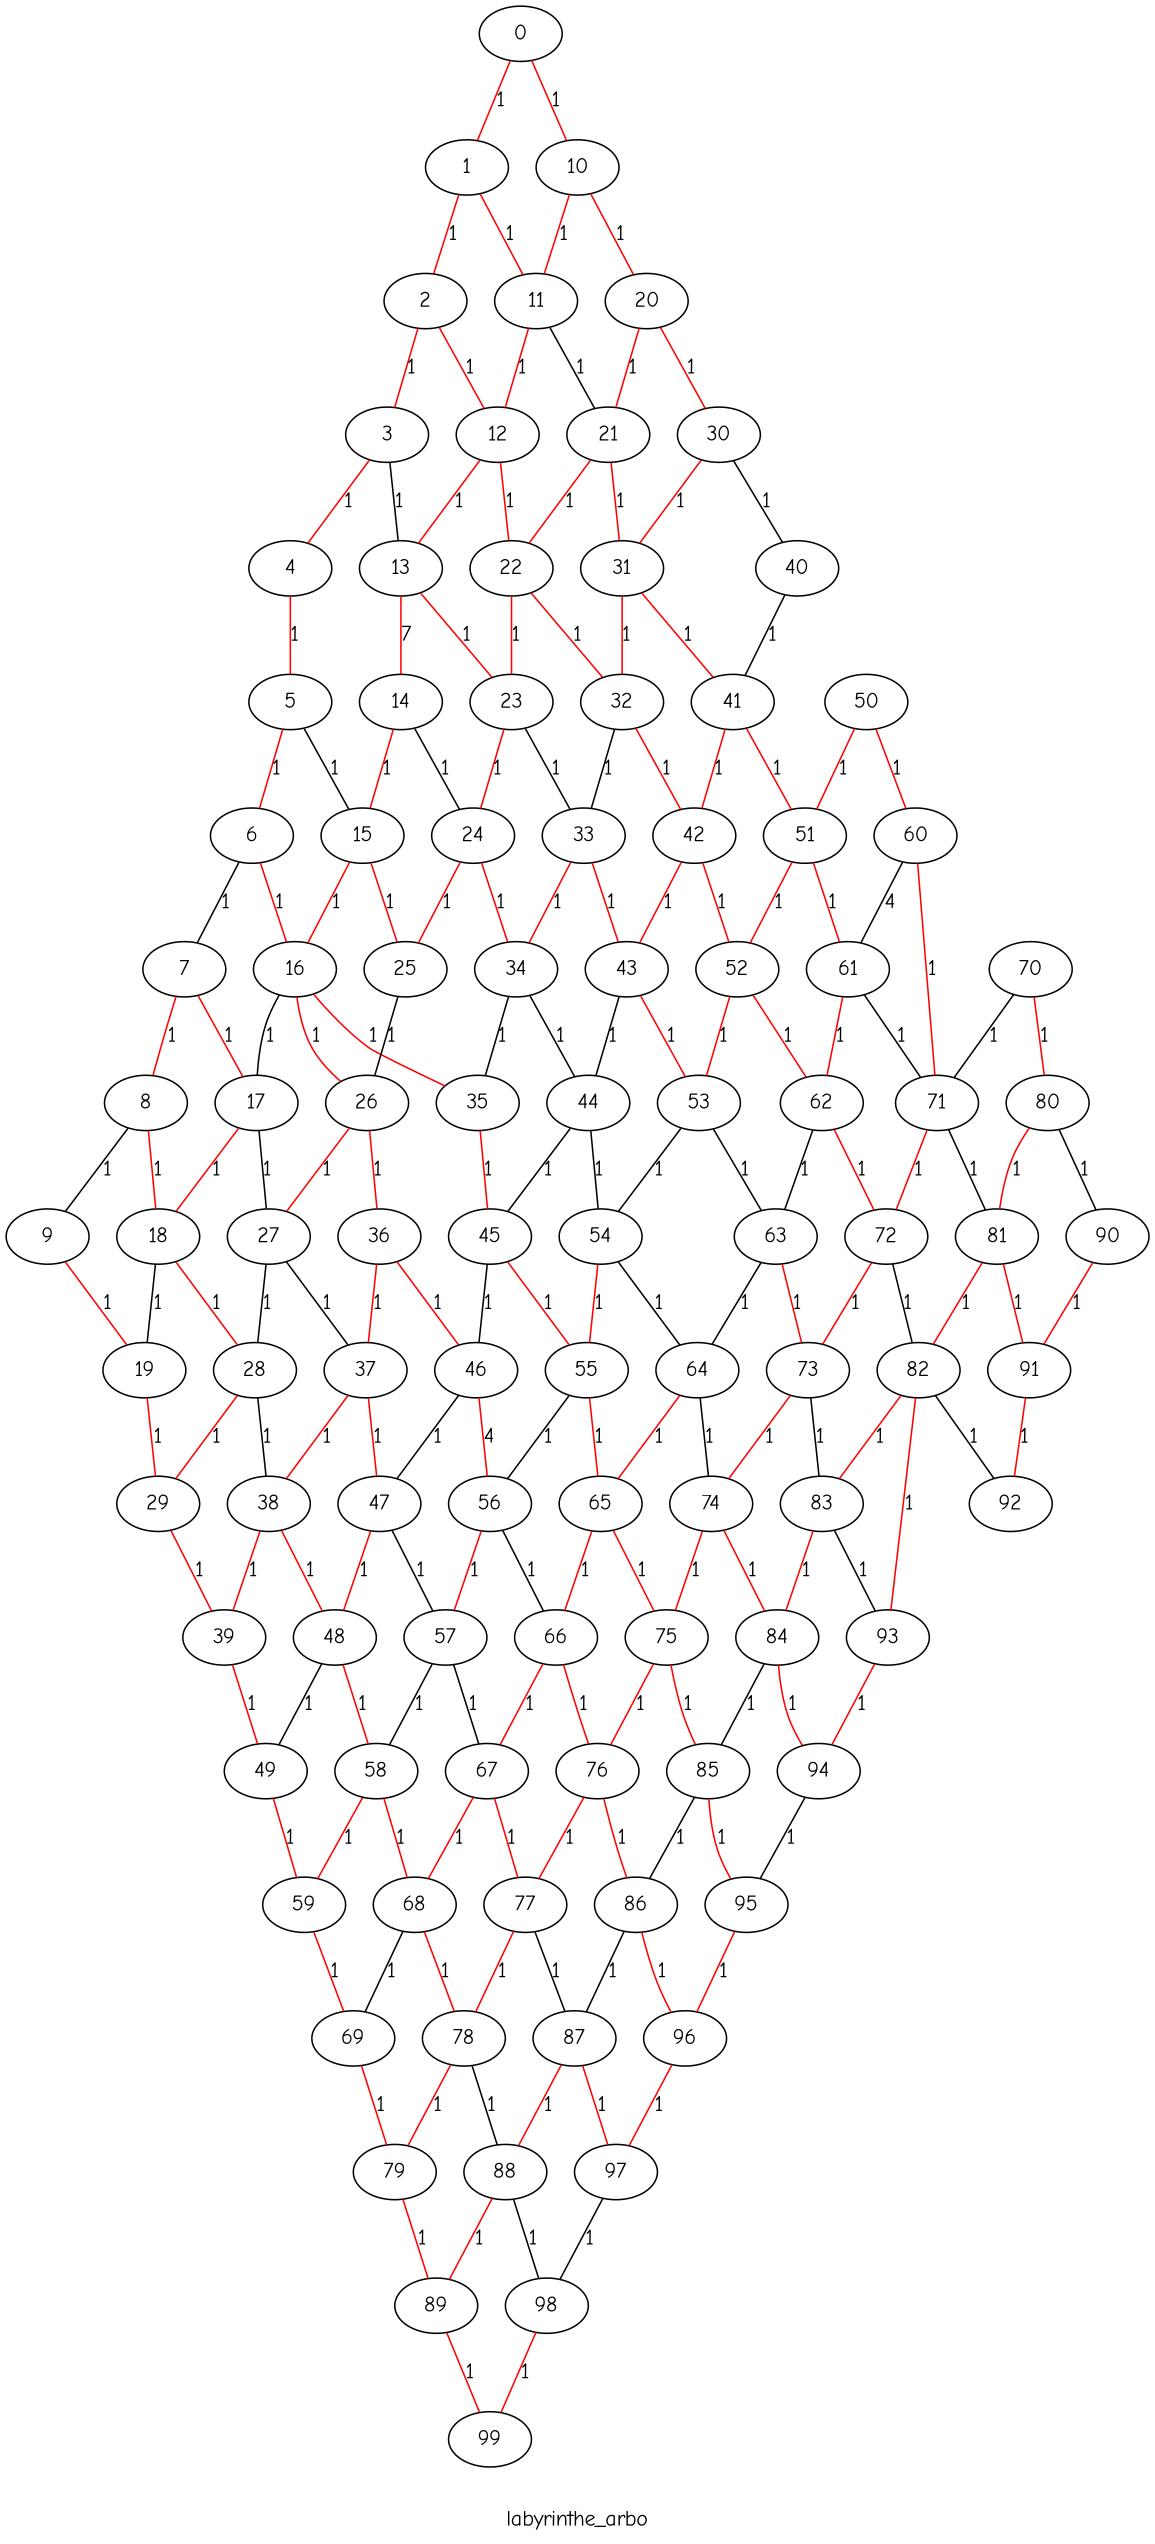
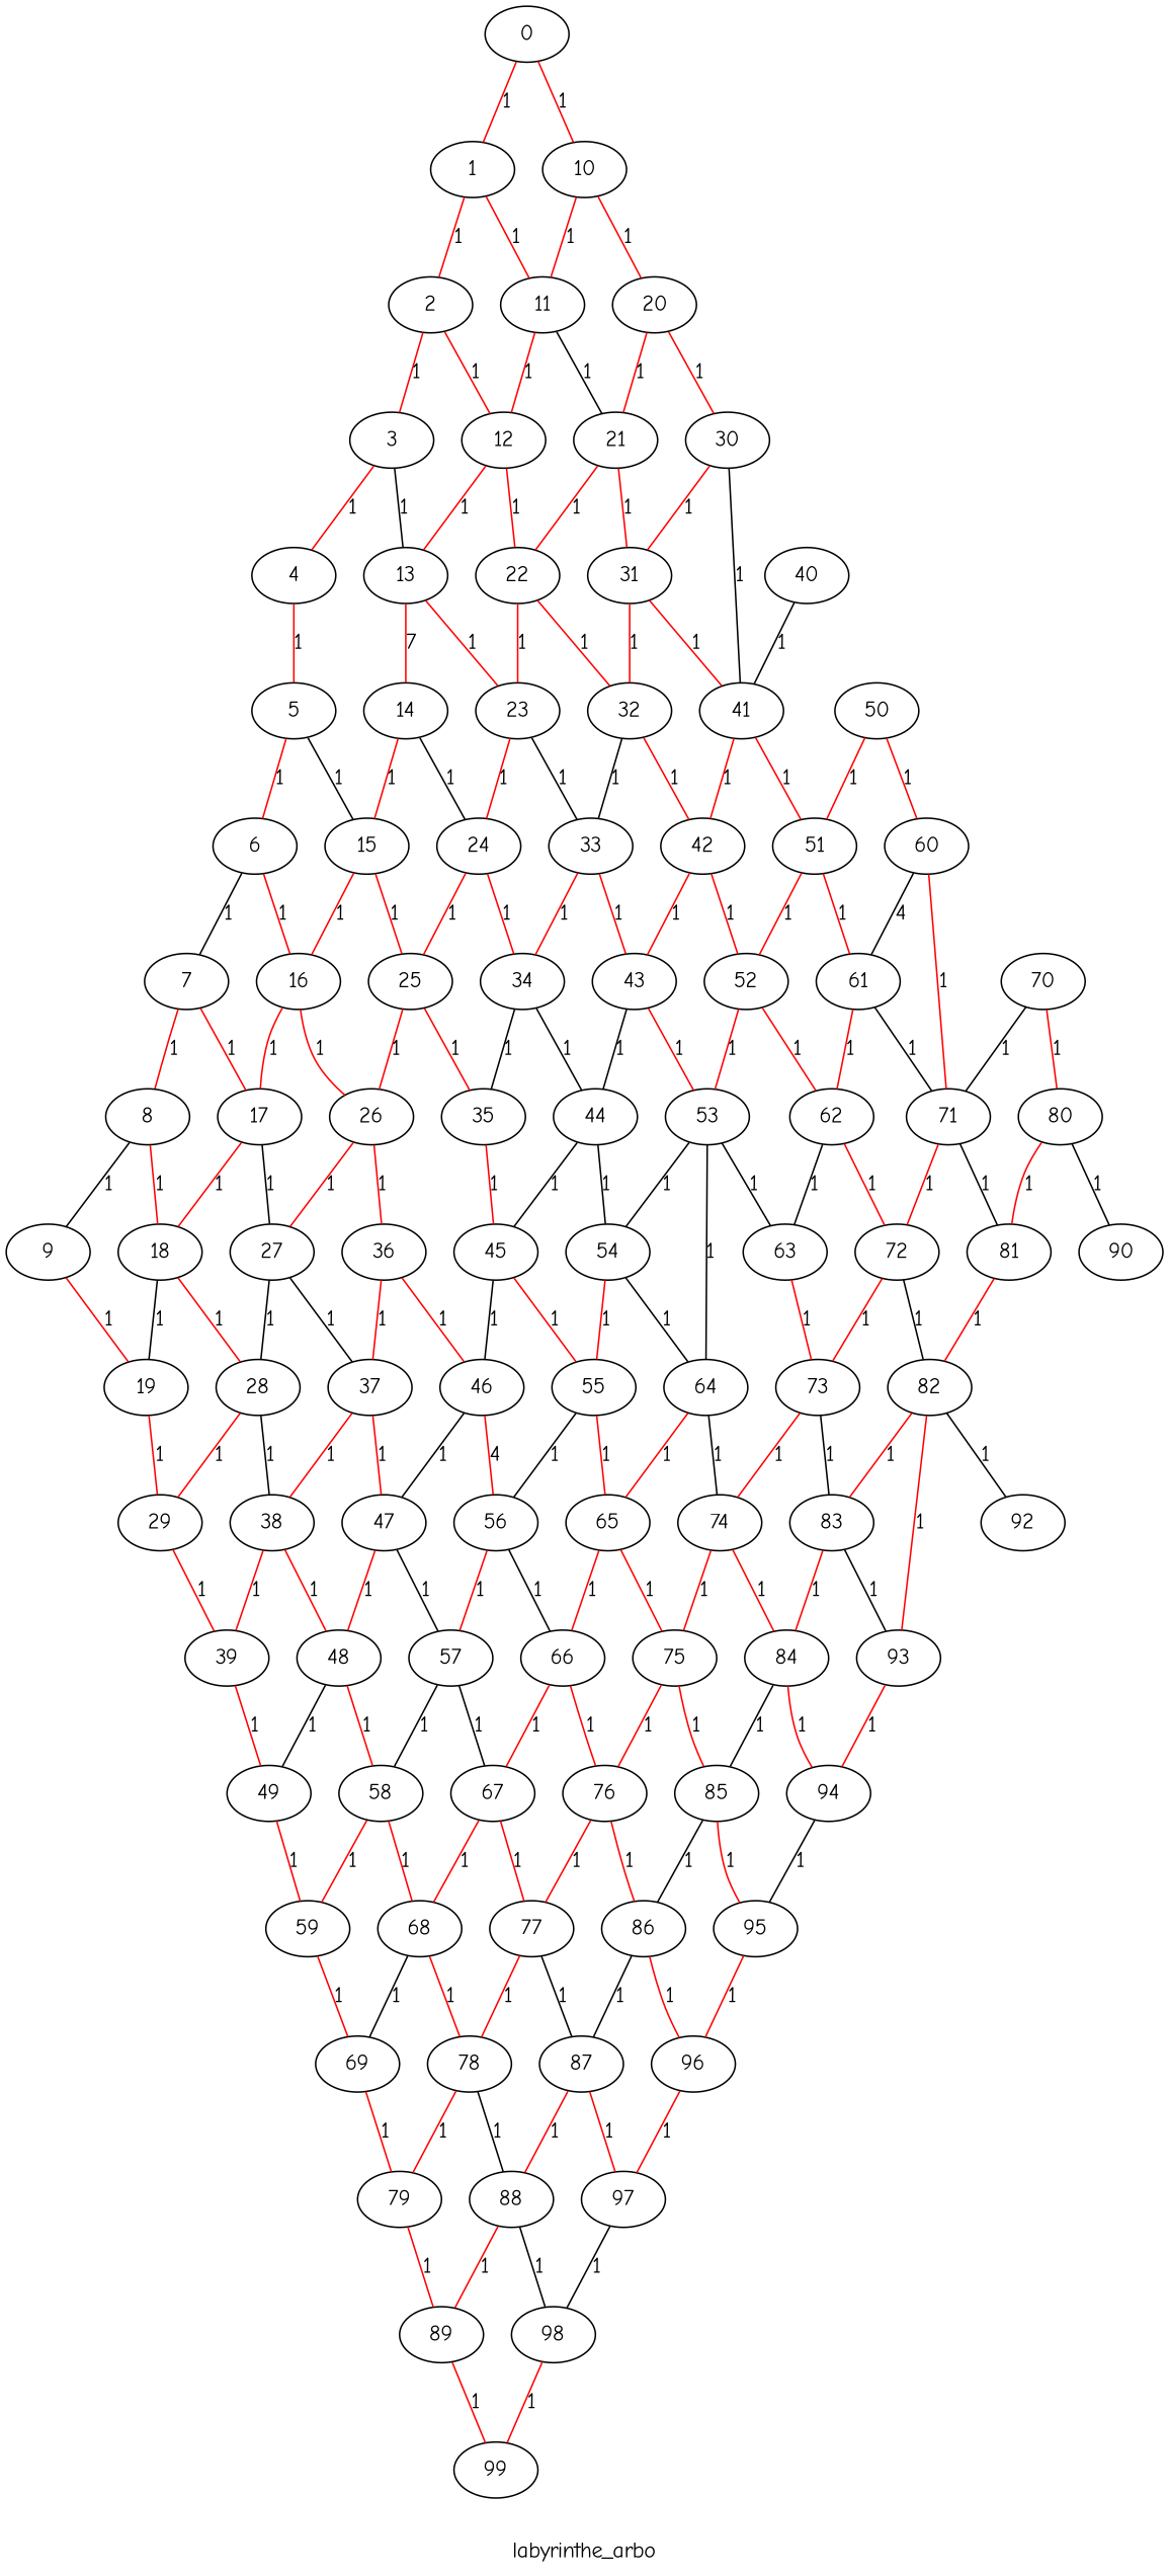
  graph {
    fontname="Comic Neue"
    label=labyrinthe_arbo
    node [fontname="Comic Neue"]
    edge [color=red fontname="Comic Neue"]
    0 [height=0.5 width=0.75]
    1 [height=0.5 width=0.75]
    10 [height=0.5 width=0.75]
    2 [height=0.5 width=0.75]
    11 [height=0.5 width=0.75]
    20 [height=0.5 width=0.75]
    3 [height=0.5 width=0.75]
    12 [height=0.5 width=0.75]
    21 [height=0.5 width=0.75]
    30 [height=0.5 width=0.75]
    4 [height=0.5 width=0.75]
    13 [height=0.5 width=0.75]
    22 [height=0.5 width=0.75]
    31 [height=0.5 width=0.75]
    5 [height=0.5 width=0.75]
    14 [height=0.5 width=0.75]
    23 [height=0.5 width=0.75]
    32 [height=0.5 width=0.75]
    6 [height=0.5 width=0.75]
    15 [height=0.5 width=0.75]
    24 [height=0.5 width=0.75]
    33 [height=0.5 width=0.75]
    7 [height=0.5 width=0.75]
    16 [height=0.5 width=0.75]
    25 [height=0.5 width=0.75]
    34 [height=0.5 width=0.75]
    8 [height=0.5 width=0.75]
    17 [height=0.5 width=0.75]
    26 [height=0.5 width=0.75]
    35 [height=0.5 width=0.75]
    9 [height=0.5 width=0.75]
    18 [height=0.5 width=0.75]
    27 [height=0.5 width=0.75]
    36 [height=0.5 width=0.75]
    19 [height=0.5 width=0.75]
    28 [height=0.5 width=0.75]
    37 [height=0.5 width=0.75]
    29 [height=0.5 width=0.75]
    38 [height=0.5 width=0.75]
    39 [height=0.5 width=0.75]
    40 [height=0.5 width=0.75]
    41 [height=0.5 width=0.75]
    42 [height=0.5 width=0.75]
    43 [height=0.5 width=0.75]
    44 [height=0.5 width=0.75]
    45 [height=0.5 width=0.75]
    46 [height=0.5 width=0.75]
    47 [height=0.5 width=0.75]
    48 [height=0.5 width=0.75]
    49 [height=0.5 width=0.75]
    51 [height=0.5 width=0.75]
    52 [height=0.5 width=0.75]
    53 [height=0.5 width=0.75]
    54 [height=0.5 width=0.75]
    55 [height=0.5 width=0.75]
    56 [height=0.5 width=0.75]
    57 [height=0.5 width=0.75]
    58 [height=0.5 width=0.75]
    59 [height=0.5 width=0.75]
    50 [height=0.5 width=0.75]
    60 [height=0.5 width=0.75]
    61 [height=0.5 width=0.75]
    62 [height=0.5 width=0.75]
    63 [height=0.5 width=0.75]
    64 [height=0.5 width=0.75]
    65 [height=0.5 width=0.75]
    66 [height=0.5 width=0.75]
    67 [height=0.5 width=0.75]
    68 [height=0.5 width=0.75]
    69 [height=0.5 width=0.75]
    71 [height=0.5 width=0.75]
    72 [height=0.5 width=0.75]
    73 [height=0.5 width=0.75]
    74 [height=0.5 width=0.75]
    75 [height=0.5 width=0.75]
    76 [height=0.5 width=0.75]
    77 [height=0.5 width=0.75]
    78 [height=0.5 width=0.75]
    79 [height=0.5 width=0.75]
    70 [height=0.5 width=0.75]
    80 [height=0.5 width=0.75]
    81 [height=0.5 width=0.75]
    82 [height=0.5 width=0.75]
    83 [height=0.5 width=0.75]
    84 [height=0.5 width=0.75]
    85 [height=0.5 width=0.75]
    86 [height=0.5 width=0.75]
    87 [height=0.5 width=0.75]
    88 [height=0.5 width=0.75]
    89 [height=0.5 width=0.75]
    90 [height=0.5 width=0.75]
-   91 [height=0.5 width=0.75]
    92 [height=0.5 width=0.75]
    93 [height=0.5 width=0.75]
    94 [height=0.5 width=0.75]
    95 [height=0.5 width=0.75]
    96 [height=0.5 width=0.75]
    97 [height=0.5 width=0.75]
    98 [height=0.5 width=0.75]
    99 [height=0.5 width=0.75]
    0 -- 1 [label=1]
    0 -- 10 [label=1]
    1 -- 2 [label=1]
    1 -- 11 [label=1]
    10 -- 11 [label=1]
    10 -- 20 [label=1]
    2 -- 3 [label=1]
    2 -- 12 [label=1]
    11 -- 12 [label=1]
    11 -- 21 [label=1 color=""]
    20 -- 21 [label=1]
    20 -- 30 [label=1]
    3 -- 4 [label=1]
    3 -- 13 [label=1 color=""]
    12 -- 13 [label=1]
    12 -- 22 [label=1]
    21 -- 22 [label=1]
    21 -- 31 [label=1]
    30 -- 31 [label=1]
-   30 -- 40 [label=1 color=""]
+   30 -- 41 [label=1 color=""]
    4 -- 5 [label=1]
    13 -- 14 [label=7]
    13 -- 23 [label=1]
    22 -- 23 [label=1]
    22 -- 32 [label=1]
    31 -- 32 [label=1]
    31 -- 41 [label=1]
    5 -- 6 [label=1]
    5 -- 15 [label=1 color=""]
    14 -- 15 [label=1]
    14 -- 24 [label=1 color=""]
    23 -- 24 [label=1]
    23 -- 33 [label=1 color=""]
    32 -- 33 [label=1 color=""]
    32 -- 42 [label=1]
    6 -- 7 [label=1 color=""]
    6 -- 16 [label=1]
    15 -- 16 [label=1]
    15 -- 25 [label=1]
    24 -- 25 [label=1]
    24 -- 34 [label=1]
    33 -- 34 [label=1]
    33 -- 43 [label=1]
    7 -- 8 [label=1]
    7 -- 17 [label=1]
-   16 -- 17 [color=black label=1]
+   16 -- 17 [label=1]
    16 -- 26 [label=1]
-   25 -- 26 [color=black label=1]
-   16 -- 35 [label=1]
+   25 -- 26 [label=1]
+   25 -- 35 [label=1]
    34 -- 35 [label=1 color=""]
    34 -- 44 [label=1 color=""]
    8 -- 9 [label=1 color=""]
    8 -- 18 [label=1]
    17 -- 18 [label=1]
    17 -- 27 [label=1 color=""]
    26 -- 27 [label=1]
    26 -- 36 [label=1]
    35 -- 45 [label=1]
    9 -- 19 [label=1]
    18 -- 19 [label=1 color=""]
    18 -- 28 [label=1]
    27 -- 28 [label=1 color=""]
    27 -- 37 [label=1 color=""]
    36 -- 37 [label=1]
    36 -- 46 [label=1]
    19 -- 29 [label=1]
    28 -- 29 [label=1]
    28 -- 38 [label=1 color=""]
    37 -- 38 [label=1]
    37 -- 47 [label=1]
    29 -- 39 [label=1]
    38 -- 39 [label=1]
    38 -- 48 [label=1]
    39 -- 49 [label=1]
    40 -- 41 [label=1 color=""]
    41 -- 42 [label=1]
    41 -- 51 [label=1]
    42 -- 43 [label=1]
    42 -- 52 [label=1]
    43 -- 44 [color=black label=1]
    43 -- 53 [label=1]
    44 -- 45 [label=1 color=""]
    44 -- 54 [label=1 color=""]
    45 -- 46 [label=1 color=""]
    45 -- 55 [label=1]
    46 -- 47 [label=1 color=""]
    46 -- 56 [label=4]
    47 -- 48 [label=1]
    47 -- 57 [label=1 color=""]
    48 -- 49 [label=1 color=""]
    48 -- 58 [label=1]
    49 -- 59 [label=1]
    51 -- 52 [label=1]
    51 -- 61 [label=1]
    52 -- 53 [label=1]
    52 -- 62 [label=1]
    53 -- 54 [label=1 color=""]
    53 -- 63 [label=1 color=""]
    54 -- 55 [label=1]
    54 -- 64 [label=1 color=""]
    55 -- 56 [label=1 color=""]
    55 -- 65 [label=1]
    56 -- 57 [label=1]
    56 -- 66 [label=1 color=""]
    57 -- 58 [label=1 color=""]
    57 -- 67 [label=1 color=""]
    58 -- 59 [label=1]
    58 -- 68 [label=1]
    59 -- 69 [label=1]
    50 -- 51 [label=1]
    50 -- 60 [label=1]
    60 -- 61 [label=4 color=""]
    60 -- 71 [label=1]
    61 -- 62 [label=1]
    61 -- 71 [label=1 color=""]
    62 -- 63 [label=1 color=""]
    62 -- 72 [label=1]
-   63 -- 64 [label=1 color=""]
+   53 -- 64 [label=1 color=""]
    63 -- 73 [label=1]
    64 -- 65 [label=1]
    64 -- 74 [label=1 color=""]
    65 -- 66 [label=1]
    65 -- 75 [label=1]
    66 -- 67 [label=1]
    66 -- 76 [label=1]
    67 -- 68 [label=1]
    67 -- 77 [label=1]
    68 -- 69 [label=1 color=""]
    68 -- 78 [label=1]
    69 -- 79 [label=1]
    71 -- 72 [label=1]
    71 -- 81 [label=1 color=""]
    72 -- 73 [label=1]
    72 -- 82 [label=1 color=""]
    73 -- 74 [label=1]
    73 -- 83 [label=1 color=""]
    74 -- 75 [label=1]
    74 -- 84 [label=1]
    75 -- 76 [label=1]
    75 -- 85 [label=1]
    76 -- 77 [label=1]
    76 -- 86 [label=1]
    77 -- 78 [label=1]
    77 -- 87 [label=1 color=""]
    78 -- 79 [label=1]
    78 -- 88 [label=1 color=""]
    79 -- 89 [label=1]
    70 -- 71 [label=1 color=""]
    70 -- 80 [label=1]
    80 -- 81 [label=1]
    80 -- 90 [label=1 color=""]
    81 -- 82 [label=1]
-   81 -- 91 [label=1]
    82 -- 83 [label=1]
    82 -- 92 [label=1 color=""]
    82 -- 93 [label=1]
    83 -- 84 [label=1]
    83 -- 93 [label=1 color=""]
    84 -- 85 [label=1 color=""]
    84 -- 94 [label=1]
    85 -- 86 [label=1 color=""]
    85 -- 95 [label=1]
    86 -- 87 [label=1 color=""]
    86 -- 96 [label=1]
    87 -- 88 [label=1]
    87 -- 97 [label=1]
    88 -- 89 [label=1]
    88 -- 98 [label=1 color=""]
    89 -- 99 [label=1]
-   90 -- 91 [label=1]
-   91 -- 92 [label=1]
    93 -- 94 [label=1]
    94 -- 95 [label=1 color=""]
    95 -- 96 [label=1]
    96 -- 97 [label=1]
    97 -- 98 [label=1 color=""]
    98 -- 99 [label=1]
  }
